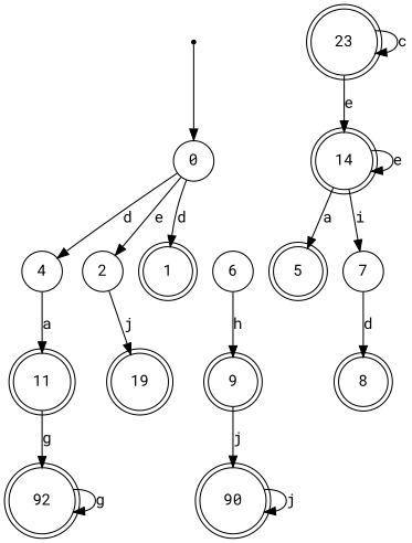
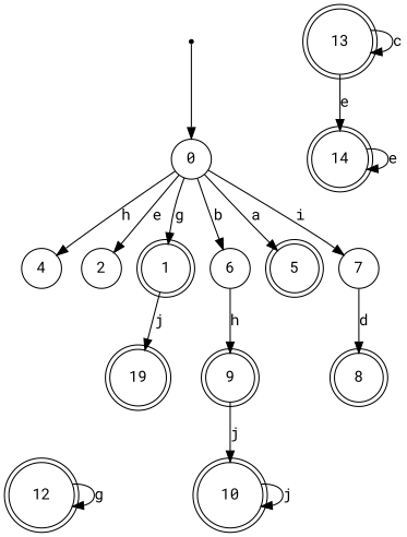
  digraph {
    fontname="Roboto Mono"
    rankdir=TB
    node [fontname="Roboto Mono" shape=doublecircle]
    edge [fontname="Roboto Mono"]
    dummy0 [shape=point]
    0 [shape=circle]
    1
    2 [shape=circle]
    4 [shape=circle]
    5
    6 [shape=circle]
    7 [shape=circle]
    n9 [label=19]
-   11
    9
    8
-   13 [label=23]
+   13
    14
-   12 [label=92]
-   10 [label=90]
+   12
+   10
    dummy0 -> 0
-   0 -> 1 [label=d]
+   0 -> 1 [label=g]
    0 -> 2 [label=e]
-   0 -> 4 [label=d]
-   14 -> 5 [label=a]
-   14 -> 7 [label=i]
-   2 -> n9 [label=j]
-   4 -> 11 [label=a]
+   0 -> 4 [label=h]
+   0 -> 5 [label=a]
+   0 -> 6 [label=b]
+   0 -> 7 [label=i]
+   1 -> n9 [label=j]
    6 -> 9 [label=h]
    7 -> 8 [label=d]
-   11 -> 12 [label=g]
    9 -> 10 [label=j]
    13 -> 13 [label=c]
    13 -> 14 [label=e]
    14 -> 14 [label=e]
    12 -> 12 [label=g]
    10 -> 10 [label=j]
  }
